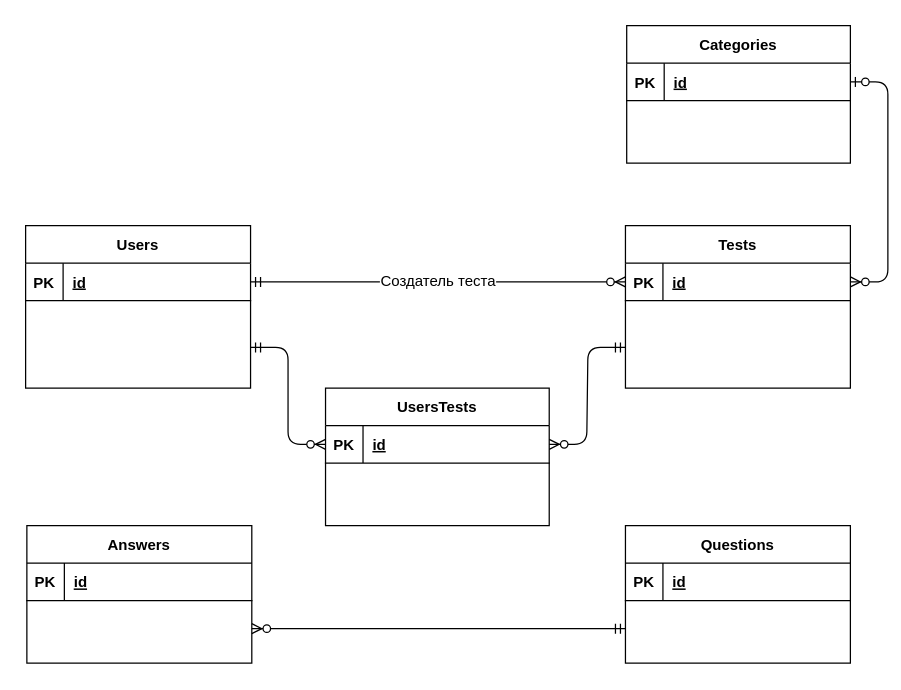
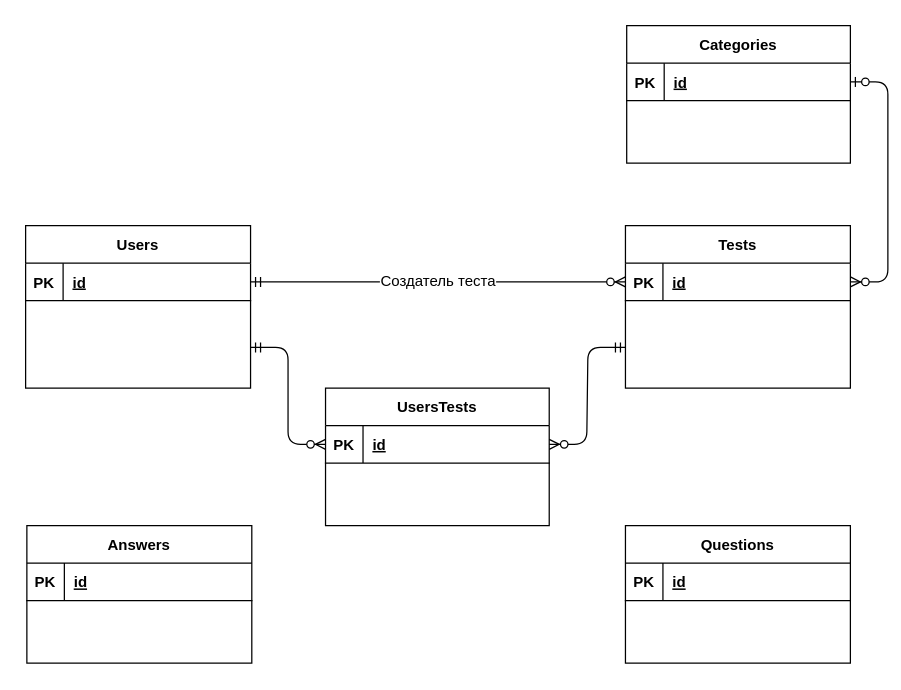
  <mxCell id="0" />
  <mxCell id="1" parent="0" />
  <mxCell id="2" value="Categories" style="shape=table;startSize=30;container=1;collapsible=1;childLayout=tableLayout;fixedRows=1;rowLines=0;fontStyle=1;align=center;resizeLast=1;" parent="1" vertex="1"><mxGeometry x="501" y="20" width="179" height="110" as="geometry" /></mxCell>
  <mxCell id="3" value="" style="shape=partialRectangle;collapsible=0;dropTarget=0;pointerEvents=0;fillColor=none;top=0;left=0;bottom=1;right=0;points=[[0,0.5],[1,0.5]];portConstraint=eastwest;" parent="2" vertex="1"><mxGeometry y="30" width="179" height="30" as="geometry" /></mxCell>
  <mxCell id="4" value="PK" style="shape=partialRectangle;connectable=0;fillColor=none;top=0;left=0;bottom=0;right=0;fontStyle=1;overflow=hidden;" parent="3" vertex="1"><mxGeometry width="30" height="30" as="geometry" /></mxCell>
  <mxCell id="5" value="id" style="shape=partialRectangle;connectable=0;fillColor=none;top=0;left=0;bottom=0;right=0;align=left;spacingLeft=6;fontStyle=5;overflow=hidden;" parent="3" vertex="1"><mxGeometry x="30" width="149" height="30" as="geometry" /></mxCell>
  <mxCell id="6" value="Tests" style="shape=table;startSize=30;container=1;collapsible=1;childLayout=tableLayout;fixedRows=1;rowLines=0;fontStyle=1;align=center;resizeLast=1;" parent="1" vertex="1"><mxGeometry x="500" y="180" width="180" height="130" as="geometry" /></mxCell>
  <mxCell id="7" value="" style="shape=partialRectangle;collapsible=0;dropTarget=0;pointerEvents=0;fillColor=none;top=0;left=0;bottom=1;right=0;points=[[0,0.5],[1,0.5]];portConstraint=eastwest;" parent="6" vertex="1"><mxGeometry y="30" width="180" height="30" as="geometry" /></mxCell>
  <mxCell id="8" value="PK" style="shape=partialRectangle;connectable=0;fillColor=none;top=0;left=0;bottom=0;right=0;fontStyle=1;overflow=hidden;" parent="7" vertex="1"><mxGeometry width="30" height="30" as="geometry" /></mxCell>
  <mxCell id="9" value="id" style="shape=partialRectangle;connectable=0;fillColor=none;top=0;left=0;bottom=0;right=0;align=left;spacingLeft=6;fontStyle=5;overflow=hidden;" parent="7" vertex="1"><mxGeometry x="30" width="150" height="30" as="geometry" /></mxCell>
  <mxCell id="10" value="Users" style="shape=table;startSize=30;container=1;collapsible=1;childLayout=tableLayout;fixedRows=1;rowLines=0;fontStyle=1;align=center;resizeLast=1;" parent="1" vertex="1"><mxGeometry x="20" y="180" width="180" height="130" as="geometry" /></mxCell>
  <mxCell id="11" value="" style="shape=partialRectangle;collapsible=0;dropTarget=0;pointerEvents=0;fillColor=none;top=0;left=0;bottom=1;right=0;points=[[0,0.5],[1,0.5]];portConstraint=eastwest;" parent="10" vertex="1"><mxGeometry y="30" width="180" height="30" as="geometry" /></mxCell>
  <mxCell id="12" value="PK" style="shape=partialRectangle;connectable=0;fillColor=none;top=0;left=0;bottom=0;right=0;fontStyle=1;overflow=hidden;" parent="11" vertex="1"><mxGeometry width="30" height="30" as="geometry" /></mxCell>
  <mxCell id="13" value="id" style="shape=partialRectangle;connectable=0;fillColor=none;top=0;left=0;bottom=0;right=0;align=left;spacingLeft=6;fontStyle=5;overflow=hidden;" parent="11" vertex="1"><mxGeometry x="30" width="150" height="30" as="geometry" /></mxCell>
  <mxCell id="14" value="Questions" style="shape=table;startSize=30;container=1;collapsible=1;childLayout=tableLayout;fixedRows=1;rowLines=0;fontStyle=1;align=center;resizeLast=1;" parent="1" vertex="1"><mxGeometry x="500" y="420" width="180" height="110" as="geometry" /></mxCell>
  <mxCell id="15" value="" style="shape=partialRectangle;collapsible=0;dropTarget=0;pointerEvents=0;fillColor=none;top=0;left=0;bottom=1;right=0;points=[[0,0.5],[1,0.5]];portConstraint=eastwest;" parent="14" vertex="1"><mxGeometry y="30" width="180" height="30" as="geometry" /></mxCell>
  <mxCell id="16" value="PK" style="shape=partialRectangle;connectable=0;fillColor=none;top=0;left=0;bottom=0;right=0;fontStyle=1;overflow=hidden;" parent="15" vertex="1"><mxGeometry width="30" height="30" as="geometry" /></mxCell>
  <mxCell id="17" value="id" style="shape=partialRectangle;connectable=0;fillColor=none;top=0;left=0;bottom=0;right=0;align=left;spacingLeft=6;fontStyle=5;overflow=hidden;" parent="15" vertex="1"><mxGeometry x="30" width="150" height="30" as="geometry" /></mxCell>
  <mxCell id="18" value="Answers" style="shape=table;startSize=30;container=1;collapsible=1;childLayout=tableLayout;fixedRows=1;rowLines=0;fontStyle=1;align=center;resizeLast=1;" parent="1" vertex="1"><mxGeometry x="21" y="420" width="180" height="110" as="geometry" /></mxCell>
  <mxCell id="19" value="" style="shape=partialRectangle;collapsible=0;dropTarget=0;pointerEvents=0;fillColor=none;top=0;left=0;bottom=1;right=0;points=[[0,0.5],[1,0.5]];portConstraint=eastwest;" parent="18" vertex="1"><mxGeometry y="30" width="180" height="30" as="geometry" /></mxCell>
  <mxCell id="20" value="PK" style="shape=partialRectangle;connectable=0;fillColor=none;top=0;left=0;bottom=0;right=0;fontStyle=1;overflow=hidden;" parent="19" vertex="1"><mxGeometry width="30" height="30" as="geometry" /></mxCell>
  <mxCell id="21" value="id" style="shape=partialRectangle;connectable=0;fillColor=none;top=0;left=0;bottom=0;right=0;align=left;spacingLeft=6;fontStyle=5;overflow=hidden;" parent="19" vertex="1"><mxGeometry x="30" width="150" height="30" as="geometry" /></mxCell>
- <mxCell id="22" value="" style="edgeStyle=entityRelationEdgeStyle;fontSize=12;html=1;endArrow=ERzeroToMany;startArrow=ERmandOne;exitX=0;exitY=0.75;exitDx=0;exitDy=0;entryX=1;entryY=0.75;entryDx=0;entryDy=0;" parent="1" source="14" target="18" edge="1"><mxGeometry width="100" height="100" relative="1" as="geometry"><mxPoint x="290" y="420" as="sourcePoint" /><mxPoint x="390" y="320" as="targetPoint" /></mxGeometry></mxCell>
  <mxCell id="23" value="UsersTests" style="shape=table;startSize=30;container=1;collapsible=1;childLayout=tableLayout;fixedRows=1;rowLines=0;fontStyle=1;align=center;resizeLast=1;" parent="1" vertex="1"><mxGeometry x="260" y="310" width="179" height="110" as="geometry" /></mxCell>
  <mxCell id="24" value="" style="shape=partialRectangle;collapsible=0;dropTarget=0;pointerEvents=0;fillColor=none;top=0;left=0;bottom=1;right=0;points=[[0,0.5],[1,0.5]];portConstraint=eastwest;" parent="23" vertex="1"><mxGeometry y="30" width="179" height="30" as="geometry" /></mxCell>
  <mxCell id="25" value="PK" style="shape=partialRectangle;connectable=0;fillColor=none;top=0;left=0;bottom=0;right=0;fontStyle=1;overflow=hidden;" parent="24" vertex="1"><mxGeometry width="30" height="30" as="geometry" /></mxCell>
  <mxCell id="26" value="id" style="shape=partialRectangle;connectable=0;fillColor=none;top=0;left=0;bottom=0;right=0;align=left;spacingLeft=6;fontStyle=5;overflow=hidden;" parent="24" vertex="1"><mxGeometry x="30" width="149" height="30" as="geometry" /></mxCell>
  <mxCell id="27" value="" style="edgeStyle=entityRelationEdgeStyle;fontSize=12;html=1;endArrow=ERzeroToMany;startArrow=ERmandOne;exitX=1;exitY=0.75;exitDx=0;exitDy=0;entryX=0;entryY=0.5;entryDx=0;entryDy=0;" parent="1" source="10" target="24" edge="1"><mxGeometry width="100" height="100" relative="1" as="geometry"><mxPoint x="309" y="240" as="sourcePoint" /><mxPoint y="240" as="targetPoint" x="-40" /></mxGeometry></mxCell>
  <mxCell id="28" value="" style="edgeStyle=entityRelationEdgeStyle;fontSize=12;html=1;endArrow=ERzeroToMany;startArrow=ERmandOne;exitX=0;exitY=0.75;exitDx=0;exitDy=0;entryX=1;entryY=0.5;entryDx=0;entryDy=0;" parent="1" source="6" target="24" edge="1"><mxGeometry width="100" height="100" relative="1" as="geometry"><mxPoint x="319" y="250" as="sourcePoint" /><mxPoint x="-30" y="250" as="targetPoint" /></mxGeometry></mxCell>
  <mxCell id="29" value="Создатель теста" style="edgeStyle=entityRelationEdgeStyle;fontSize=12;html=1;endArrow=ERzeroToMany;startArrow=ERmandOne;exitX=1;exitY=0.5;exitDx=0;exitDy=0;entryX=0;entryY=0.5;entryDx=0;entryDy=0;" parent="1" source="11" target="7" edge="1"><mxGeometry width="100" height="100" relative="1" as="geometry"><mxPoint x="270" y="70" as="sourcePoint" /><mxPoint x="330" y="147.5" as="targetPoint" /></mxGeometry></mxCell>
  <mxCell id="30" value="" style="edgeStyle=entityRelationEdgeStyle;fontSize=12;html=1;endArrow=ERzeroToMany;startArrow=ERzeroToOne;exitX=1;exitY=0.5;exitDx=0;exitDy=0;entryX=1;entryY=0.5;entryDx=0;entryDy=0;" edge="1" parent="1" source="3" target="7"><mxGeometry width="100" height="100" relative="1" as="geometry"><mxPoint x="840" y="270" as="sourcePoint" /><mxPoint x="940" y="170" as="targetPoint" /></mxGeometry></mxCell>
